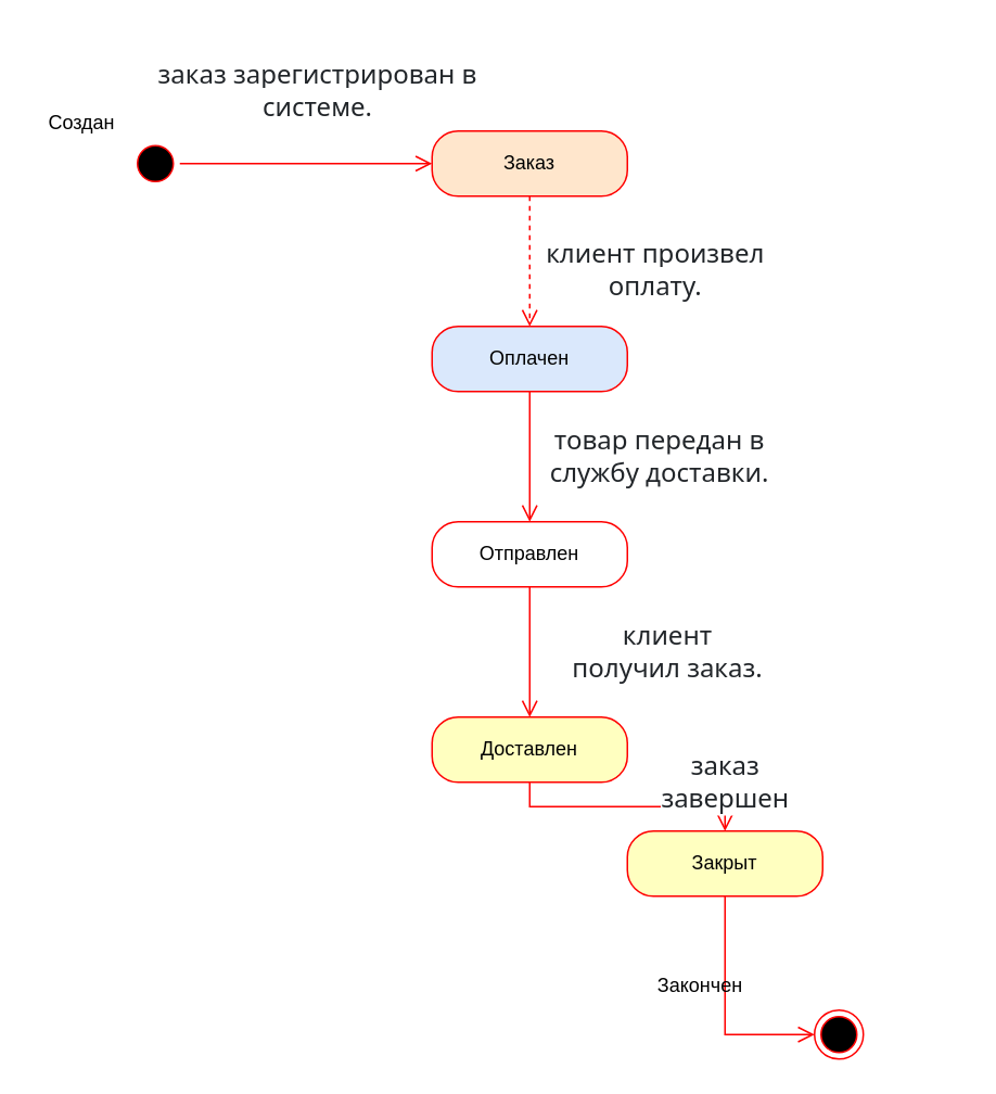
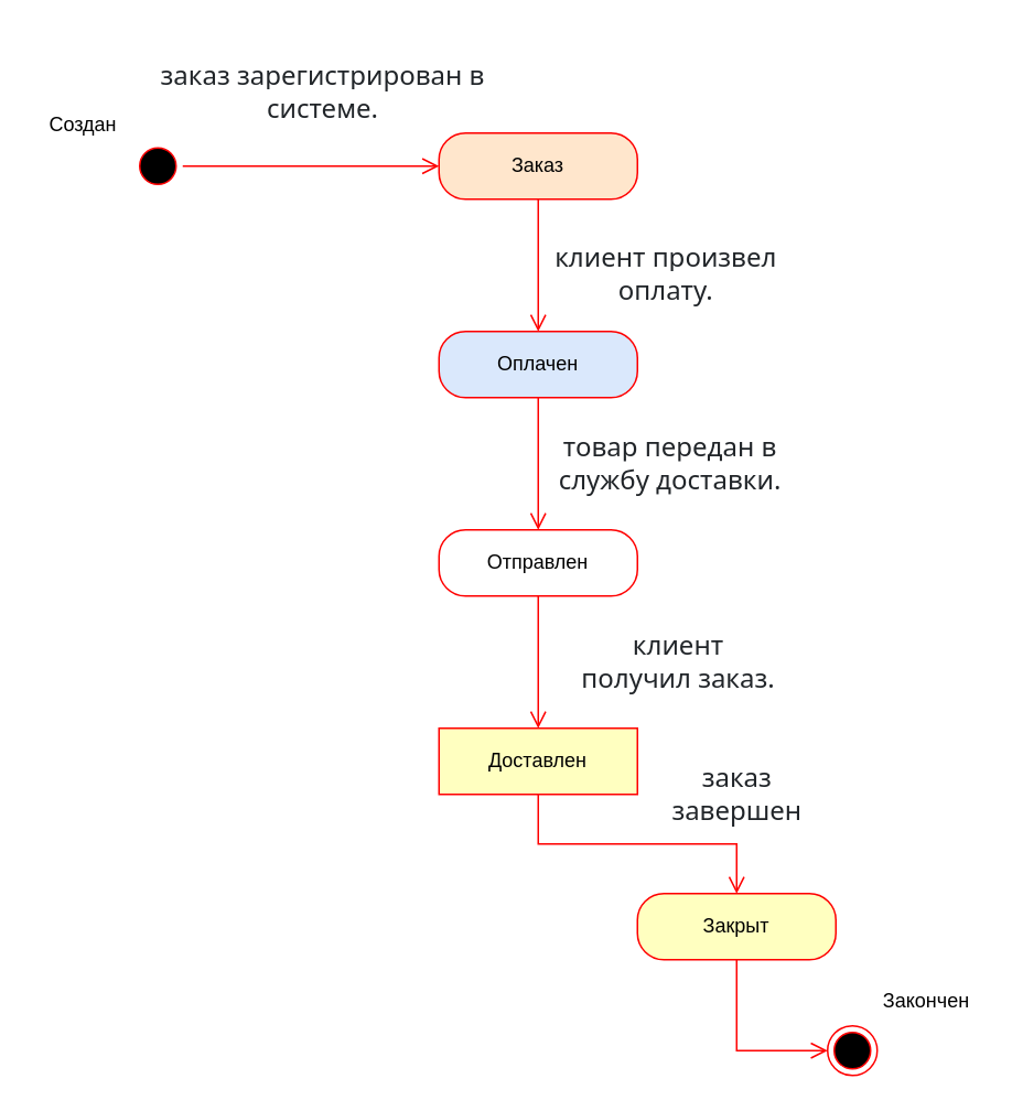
  <mxCell id="0" />
  <mxCell id="1" parent="0" />
  <mxCell id="2" value="&lt;span style=&quot;color: rgb(33, 37, 41); font-family: system-ui, -apple-system, &amp;quot;Segoe UI&amp;quot;, Roboto, &amp;quot;Helvetica Neue&amp;quot;, &amp;quot;Noto Sans&amp;quot;, &amp;quot;Liberation Sans&amp;quot;, Arial, sans-serif, &amp;quot;Apple Color Emoji&amp;quot;, &amp;quot;Segoe UI Emoji&amp;quot;, &amp;quot;Segoe UI Symbol&amp;quot;, &amp;quot;Noto Color Emoji&amp;quot;; font-size: 16px; text-align: start; background-color: rgb(255, 255, 255);&quot;&gt;заказ зарегистрирован в системе.&lt;/span&gt;" style="text;html=1;align=center;verticalAlign=middle;whiteSpace=wrap;rounded=0;" vertex="1" parent="1"><mxGeometry x="90" y="20" width="210" height="70" as="geometry" /></mxCell>
  <mxCell id="3" value="&lt;span style=&quot;color: rgb(33, 37, 41); font-family: system-ui, -apple-system, &amp;quot;Segoe UI&amp;quot;, Roboto, &amp;quot;Helvetica Neue&amp;quot;, &amp;quot;Noto Sans&amp;quot;, &amp;quot;Liberation Sans&amp;quot;, Arial, sans-serif, &amp;quot;Apple Color Emoji&amp;quot;, &amp;quot;Segoe UI Emoji&amp;quot;, &amp;quot;Segoe UI Symbol&amp;quot;, &amp;quot;Noto Color Emoji&amp;quot;; font-size: 16px; text-align: start; background-color: rgb(255, 255, 255);&quot;&gt;клиент произвел оплату.&lt;/span&gt;" style="text;html=1;align=center;verticalAlign=middle;whiteSpace=wrap;rounded=0;" vertex="1" parent="1"><mxGeometry x="320" y="140" width="165" height="50" as="geometry" /></mxCell>
  <mxCell id="4" value="Заказ" style="rounded=1;whiteSpace=wrap;html=1;arcSize=40;fontColor=#000000;fillColor=#ffe6cc;strokeColor=#ff0000;" vertex="1" parent="1"><mxGeometry x="265" y="80" width="120" height="40" as="geometry" /></mxCell>
- <mxCell id="5" value="" style="edgeStyle=orthogonalEdgeStyle;html=1;verticalAlign=bottom;endArrow=open;endSize=8;strokeColor=#ff0000;rounded=0;entryX=0.5;entryY=0;entryDx=0;entryDy=0;dashed=1;" edge="1" source="4" parent="1" target="8"><mxGeometry relative="1" as="geometry"><mxPoint x="325" y="180" as="targetPoint" /></mxGeometry></mxCell>
+ <mxCell id="5" value="" style="edgeStyle=orthogonalEdgeStyle;html=1;verticalAlign=bottom;endArrow=open;endSize=8;strokeColor=#ff0000;rounded=0;entryX=0.5;entryY=0;entryDx=0;entryDy=0;" edge="1" source="4" parent="1" target="8"><mxGeometry relative="1" as="geometry"><mxPoint x="325" y="180" as="targetPoint" /></mxGeometry></mxCell>
  <mxCell id="6" value="" style="ellipse;html=1;shape=startState;fillColor=#000000;strokeColor=#ff0000;" vertex="1" parent="1"><mxGeometry x="80" y="85" width="30" height="30" as="geometry" /></mxCell>
  <mxCell id="7" value="" style="edgeStyle=orthogonalEdgeStyle;html=1;verticalAlign=bottom;endArrow=open;endSize=8;strokeColor=#ff0000;rounded=0;entryX=0;entryY=0.5;entryDx=0;entryDy=0;" edge="1" source="6" parent="1" target="4"><mxGeometry relative="1" as="geometry"><mxPoint x="15" y="120" as="targetPoint" /></mxGeometry></mxCell>
  <mxCell id="8" value="&lt;div style=&quot;text-align: start;&quot;&gt;Оплачен&lt;/div&gt;" style="rounded=1;whiteSpace=wrap;html=1;arcSize=40;fontColor=#000000;fillColor=#dae8fc;strokeColor=#ff0000;" vertex="1" parent="1"><mxGeometry x="265" y="200" width="120" height="40" as="geometry" /></mxCell>
  <mxCell id="9" value="" style="edgeStyle=orthogonalEdgeStyle;html=1;verticalAlign=bottom;endArrow=open;endSize=8;strokeColor=#ff0000;rounded=0;entryX=0.5;entryY=0;entryDx=0;entryDy=0;" edge="1" source="8" parent="1" target="10"><mxGeometry relative="1" as="geometry"><mxPoint x="325" y="300" as="targetPoint" /></mxGeometry></mxCell>
  <mxCell id="10" value="Отправлен" style="rounded=1;whiteSpace=wrap;html=1;arcSize=40;fontColor=#000000;fillColor=#ffffff;strokeColor=#ff0000;" vertex="1" parent="1"><mxGeometry x="265" y="320" width="120" height="40" as="geometry" /></mxCell>
  <mxCell id="11" value="" style="edgeStyle=orthogonalEdgeStyle;html=1;verticalAlign=bottom;endArrow=open;endSize=8;strokeColor=#ff0000;rounded=0;entryX=0.5;entryY=0;entryDx=0;entryDy=0;" edge="1" source="10" parent="1" target="13"><mxGeometry relative="1" as="geometry"><mxPoint x="325" y="420" as="targetPoint" /></mxGeometry></mxCell>
  <mxCell id="12" value="&lt;span style=&quot;color: rgb(33, 37, 41); font-family: system-ui, -apple-system, &amp;quot;Segoe UI&amp;quot;, Roboto, &amp;quot;Helvetica Neue&amp;quot;, &amp;quot;Noto Sans&amp;quot;, &amp;quot;Liberation Sans&amp;quot;, Arial, sans-serif, &amp;quot;Apple Color Emoji&amp;quot;, &amp;quot;Segoe UI Emoji&amp;quot;, &amp;quot;Segoe UI Symbol&amp;quot;, &amp;quot;Noto Color Emoji&amp;quot;; font-size: 16px; text-align: start; background-color: rgb(255, 255, 255);&quot;&gt;товар передан в службу доставки.&lt;/span&gt;" style="text;html=1;align=center;verticalAlign=middle;whiteSpace=wrap;rounded=0;" vertex="1" parent="1"><mxGeometry x="325" y="260" width="160" height="40" as="geometry" /></mxCell>
- <mxCell id="13" value="Доставлен" style="rounded=1;whiteSpace=wrap;html=1;arcSize=40;fontColor=#000000;fillColor=#ffffc0;strokeColor=#ff0000;" vertex="1" parent="1"><mxGeometry x="265" y="440" width="120" height="40" as="geometry" /></mxCell>
+ <mxCell id="13" value="Доставлен" style="whiteSpace=wrap;html=1;arcSize=40;fontColor=#000000;fillColor=#ffffc0;strokeColor=#ff0000;rounded=0;" vertex="1" parent="1"><mxGeometry x="265" y="440" width="120" height="40" as="geometry" /></mxCell>
  <mxCell id="14" value="" style="edgeStyle=orthogonalEdgeStyle;html=1;verticalAlign=bottom;endArrow=open;endSize=8;strokeColor=#ff0000;rounded=0;entryX=0.5;entryY=0;entryDx=0;entryDy=0;" edge="1" source="13" parent="1" target="16"><mxGeometry relative="1" as="geometry"><mxPoint x="325" y="530" as="targetPoint" /></mxGeometry></mxCell>
  <mxCell id="15" value="&lt;span style=&quot;color: rgb(33, 37, 41); font-family: system-ui, -apple-system, &amp;quot;Segoe UI&amp;quot;, Roboto, &amp;quot;Helvetica Neue&amp;quot;, &amp;quot;Noto Sans&amp;quot;, &amp;quot;Liberation Sans&amp;quot;, Arial, sans-serif, &amp;quot;Apple Color Emoji&amp;quot;, &amp;quot;Segoe UI Emoji&amp;quot;, &amp;quot;Segoe UI Symbol&amp;quot;, &amp;quot;Noto Color Emoji&amp;quot;; font-size: 16px; text-align: start; background-color: rgb(255, 255, 255);&quot;&gt;клиент получил заказ.&lt;/span&gt;" style="text;html=1;align=center;verticalAlign=middle;whiteSpace=wrap;rounded=0;" vertex="1" parent="1"><mxGeometry x="350" y="380" width="120" height="40" as="geometry" /></mxCell>
- <mxCell id="16" value="Закрыт" style="rounded=1;whiteSpace=wrap;html=1;arcSize=40;fontColor=#000000;fillColor=#ffffc0;strokeColor=#ff0000;" vertex="1" parent="1"><mxGeometry x="385" y="510" width="120" height="40" as="geometry" /></mxCell>
+ <mxCell id="16" value="Закрыт" style="rounded=1;whiteSpace=wrap;html=1;arcSize=40;fontColor=#000000;fillColor=#ffffc0;strokeColor=#ff0000;" vertex="1" parent="1"><mxGeometry x="385" y="540" width="120" height="40" as="geometry" /></mxCell>
  <mxCell id="17" value="" style="edgeStyle=orthogonalEdgeStyle;html=1;verticalAlign=bottom;endArrow=open;endSize=8;strokeColor=#ff0000;rounded=0;entryX=0;entryY=0.5;entryDx=0;entryDy=0;" edge="1" source="16" parent="1" target="19"><mxGeometry relative="1" as="geometry"><mxPoint x="325" y="650" as="targetPoint" /></mxGeometry></mxCell>
  <mxCell id="18" value="&lt;span style=&quot;color: rgb(33, 37, 41); font-family: system-ui, -apple-system, &amp;quot;Segoe UI&amp;quot;, Roboto, &amp;quot;Helvetica Neue&amp;quot;, &amp;quot;Noto Sans&amp;quot;, &amp;quot;Liberation Sans&amp;quot;, Arial, sans-serif, &amp;quot;Apple Color Emoji&amp;quot;, &amp;quot;Segoe UI Emoji&amp;quot;, &amp;quot;Segoe UI Symbol&amp;quot;, &amp;quot;Noto Color Emoji&amp;quot;; font-size: 16px; text-align: start; background-color: rgb(255, 255, 255);&quot;&gt;заказ завершен&lt;/span&gt;" style="text;html=1;align=center;verticalAlign=middle;whiteSpace=wrap;rounded=0;" vertex="1" parent="1"><mxGeometry x="397.5" y="460" width="95" height="40" as="geometry" /></mxCell>
  <mxCell id="19" value="" style="ellipse;html=1;shape=endState;fillColor=#000000;strokeColor=#ff0000;" vertex="1" parent="1"><mxGeometry x="500" y="620" width="30" height="30" as="geometry" /></mxCell>
  <mxCell id="20" value="Создан" style="text;html=1;align=center;verticalAlign=middle;whiteSpace=wrap;rounded=0;" vertex="1" parent="1"><mxGeometry x="20" y="60" width="60" height="30" as="geometry" /></mxCell>
- <mxCell id="21" value="Закончен" style="text;html=1;align=center;verticalAlign=middle;whiteSpace=wrap;rounded=0;" vertex="1" parent="1"><mxGeometry x="400" y="590" width="60" height="30" as="geometry" /></mxCell>
+ <mxCell id="21" value="Закончен" style="text;html=1;align=center;verticalAlign=middle;whiteSpace=wrap;rounded=0;" vertex="1" parent="1"><mxGeometry x="530" y="590" width="60" height="30" as="geometry" /></mxCell>
